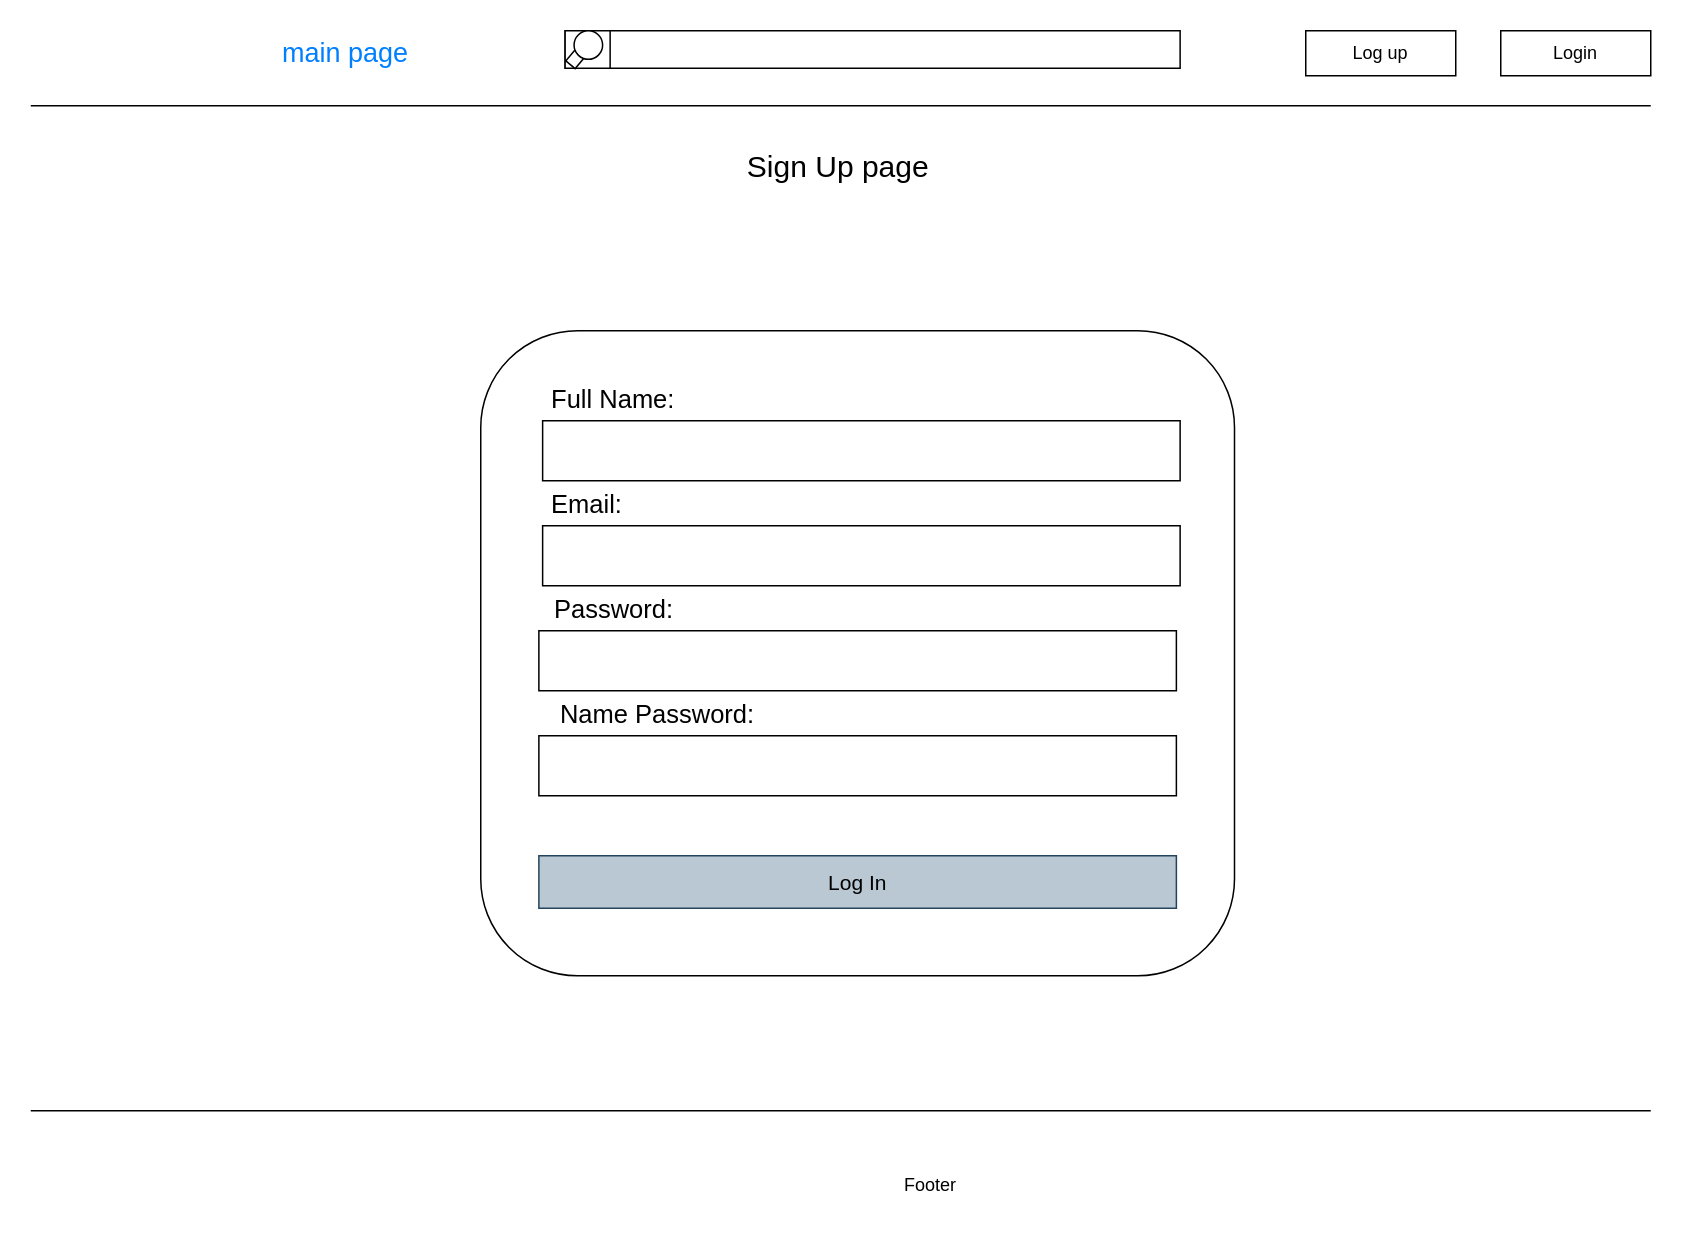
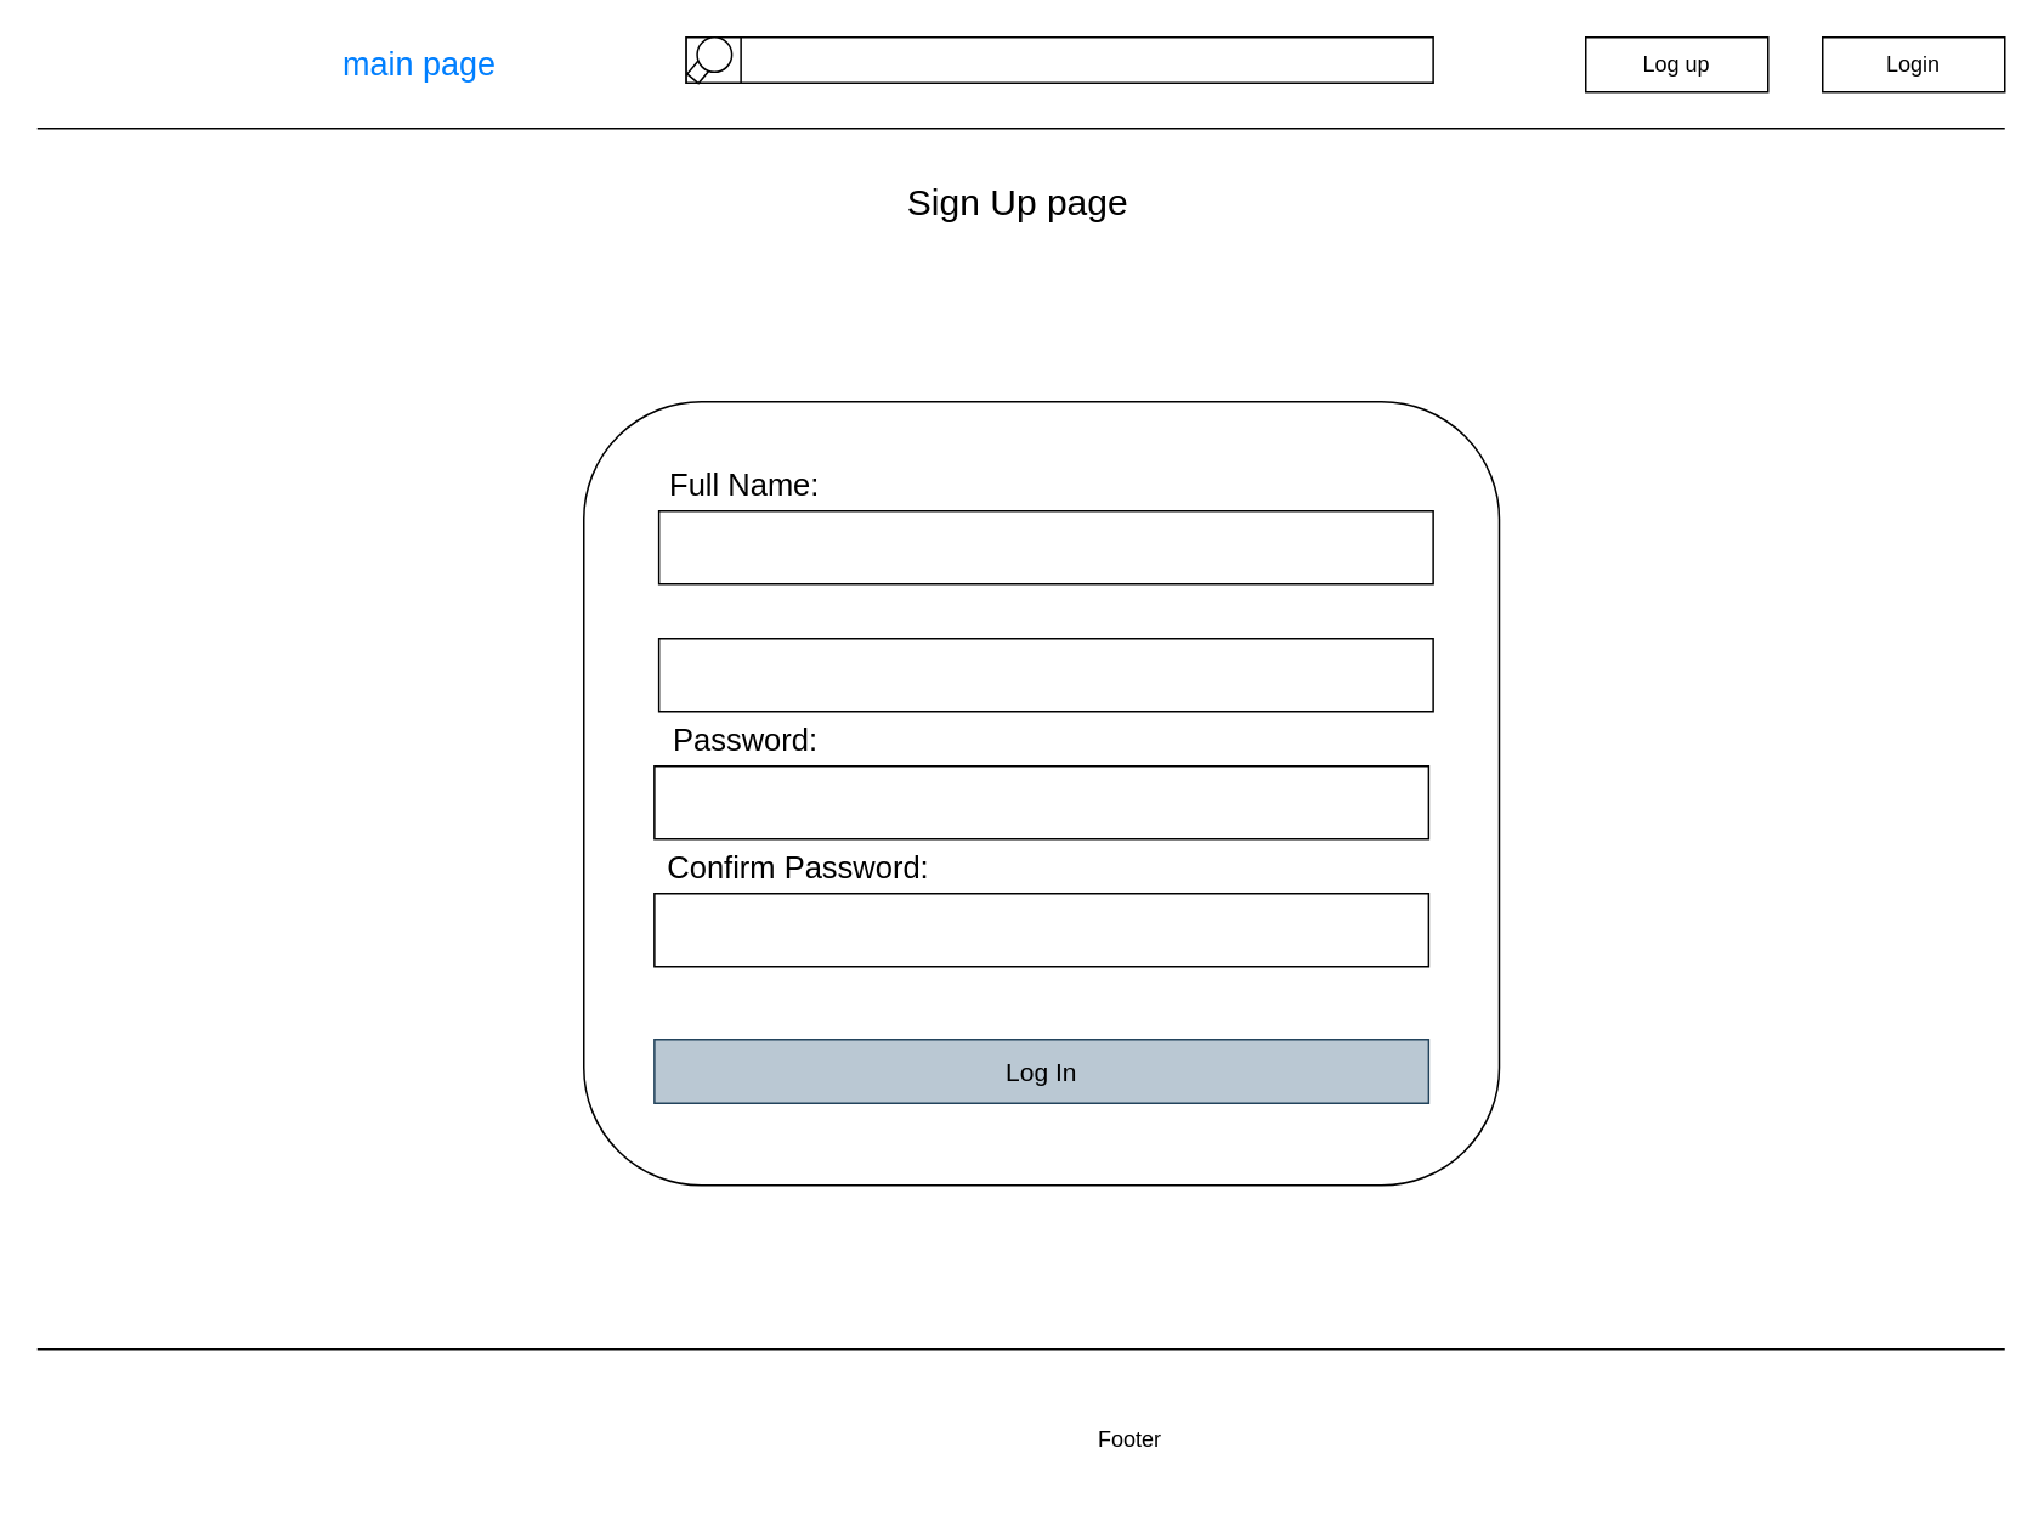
  <mxCell id="0" />
  <mxCell id="1" parent="0" />
  <mxCell id="2" value="" style="rounded=1;whiteSpace=wrap;html=1;fontColor=default;fillColor=default;strokeColor=default;" parent="1" vertex="1"><mxGeometry x="320" y="220" width="502.5" height="430" as="geometry" /></mxCell>
  <mxCell id="3" value="" style="endArrow=none;html=1;rounded=0;fontColor=default;strokeColor=default;labelBackgroundColor=default;" parent="1" edge="1"><mxGeometry width="50" height="50" relative="1" as="geometry"><mxPoint x="20" y="70" as="sourcePoint" /><mxPoint x="1100" y="70" as="targetPoint" /></mxGeometry></mxCell>
  <mxCell id="4" value="Login" style="rounded=0;whiteSpace=wrap;html=1;fontColor=default;strokeColor=default;fillColor=default;" parent="1" vertex="1"><mxGeometry x="1000" y="20" width="100" height="30" as="geometry" /></mxCell>
  <mxCell id="5" value="Log up" style="rounded=0;whiteSpace=wrap;html=1;fontColor=default;strokeColor=default;fillColor=default;" parent="1" vertex="1"><mxGeometry x="870" y="20" width="100" height="30" as="geometry" /></mxCell>
  <mxCell id="6" value="" style="rounded=0;whiteSpace=wrap;html=1;fontColor=default;strokeColor=default;fillColor=default;" parent="1" vertex="1"><mxGeometry x="361.25" y="350" width="425" height="40" as="geometry" /></mxCell>
  <mxCell id="7" value="" style="rounded=0;whiteSpace=wrap;html=1;fontColor=default;strokeColor=default;fillColor=default;" parent="1" vertex="1"><mxGeometry x="358.75" y="420" width="425" height="40" as="geometry" /></mxCell>
  <mxCell id="8" value="&lt;span style=&quot;font-size: 20px&quot;&gt;Sign Up page&lt;/span&gt;" style="text;html=1;strokeColor=none;fillColor=none;align=center;verticalAlign=middle;whiteSpace=wrap;rounded=0;fontColor=default;" parent="1" vertex="1"><mxGeometry x="401.25" y="80" width="315" height="60" as="geometry" /></mxCell>
- <mxCell id="9" value="&lt;font style=&quot;font-size: 17px&quot;&gt;Email:&lt;/font&gt;" style="text;html=1;strokeColor=none;fillColor=none;align=center;verticalAlign=middle;whiteSpace=wrap;rounded=0;fontSize=20;fontColor=default;" parent="1" vertex="1"><mxGeometry x="361.25" y="320" width="60" height="30" as="geometry" /></mxCell>
  <mxCell id="10" value="&lt;font style=&quot;font-size: 17px&quot;&gt;Password:&lt;/font&gt;" style="text;html=1;strokeColor=none;fillColor=none;align=center;verticalAlign=middle;whiteSpace=wrap;rounded=0;fontSize=20;fontColor=default;" parent="1" vertex="1"><mxGeometry x="378.75" y="390" width="60" height="30" as="geometry" /></mxCell>
  <mxCell id="11" value="Log In" style="rounded=0;whiteSpace=wrap;html=1;fontSize=14;strokeColor=#23445d;fillColor=#bac8d3;fontColor=default;" parent="1" vertex="1"><mxGeometry x="358.75" y="570" width="425" height="35" as="geometry" /></mxCell>
  <mxCell id="12" value="" style="endArrow=none;html=1;rounded=0;fontColor=default;strokeColor=default;labelBackgroundColor=default;" parent="1" edge="1"><mxGeometry width="50" height="50" relative="1" as="geometry"><mxPoint x="20" y="740" as="sourcePoint" /><mxPoint x="1100" y="740" as="targetPoint" /></mxGeometry></mxCell>
  <mxCell id="13" value="Footer" style="text;html=1;strokeColor=none;fillColor=none;align=center;verticalAlign=middle;whiteSpace=wrap;rounded=0;fontColor=default;" parent="1" vertex="1"><mxGeometry x="545" y="770" width="150" height="40" as="geometry" /></mxCell>
  <mxCell id="14" value="" style="rounded=0;whiteSpace=wrap;html=1;fontColor=default;strokeColor=default;fillColor=default;" parent="1" vertex="1"><mxGeometry x="361.25" y="280" width="425" height="40" as="geometry" /></mxCell>
  <mxCell id="15" value="&lt;font style=&quot;font-size: 17px&quot;&gt;Full Name:&lt;/font&gt;" style="text;html=1;strokeColor=none;fillColor=none;align=center;verticalAlign=middle;whiteSpace=wrap;rounded=0;fontSize=20;fontColor=default;strokeWidth=5;" parent="1" vertex="1"><mxGeometry x="361.25" y="250" width="95" height="30" as="geometry" /></mxCell>
  <mxCell id="16" value="" style="rounded=0;whiteSpace=wrap;html=1;fontColor=default;strokeColor=default;fillColor=default;" parent="1" vertex="1"><mxGeometry x="358.75" y="490" width="425" height="40" as="geometry" /></mxCell>
- <mxCell id="17" value="&lt;font style=&quot;font-size: 17px&quot;&gt;Name Password:&lt;/font&gt;" style="text;html=1;strokeColor=none;fillColor=none;align=center;verticalAlign=middle;whiteSpace=wrap;rounded=0;fontSize=20;fontColor=default;" parent="1" vertex="1"><mxGeometry x="358.75" y="460" width="157.5" height="30" as="geometry" /></mxCell>
+ <mxCell id="17" value="&lt;font style=&quot;font-size: 17px&quot;&gt;Confirm Password:&lt;/font&gt;" style="text;html=1;strokeColor=none;fillColor=none;align=center;verticalAlign=middle;whiteSpace=wrap;rounded=0;fontSize=20;fontColor=default;" parent="1" vertex="1"><mxGeometry x="358.75" y="460" width="157.5" height="30" as="geometry" /></mxCell>
  <mxCell id="18" value="&lt;font style=&quot;font-size: 18px&quot;&gt;main page&lt;/font&gt;" style="text;html=1;strokeColor=none;fillColor=none;align=center;verticalAlign=middle;whiteSpace=wrap;rounded=0;fontColor=#007FFF;spacing=6;" vertex="1" parent="1"><mxGeometry x="175" y="20" width="110" height="30" as="geometry" /></mxCell>
  <mxCell id="19" value="" style="rounded=0;whiteSpace=wrap;html=1;fontColor=#007FFF;strokeColor=default;fillColor=default;" vertex="1" parent="1"><mxGeometry x="376.25" y="20" width="410" height="25" as="geometry" /></mxCell>
  <mxCell id="20" value="" style="rounded=0;whiteSpace=wrap;html=1;strokeColor=default;fillColor=default;fontColor=default;" vertex="1" parent="1"><mxGeometry x="376.25" y="20" width="30" height="25" as="geometry" /></mxCell>
  <mxCell id="21" value="" style="rounded=0;whiteSpace=wrap;html=1;fontColor=default;strokeColor=default;fillColor=default;rotation=-50;" vertex="1" parent="1"><mxGeometry x="376.25" y="30.96" width="20" height="8.08" as="geometry" /></mxCell>
  <mxCell id="22" value="" style="ellipse;whiteSpace=wrap;html=1;aspect=fixed;fontColor=default;strokeColor=default;fillColor=default;" vertex="1" parent="1"><mxGeometry x="382.21" y="20" width="19.04" height="19.04" as="geometry" /></mxCell>
